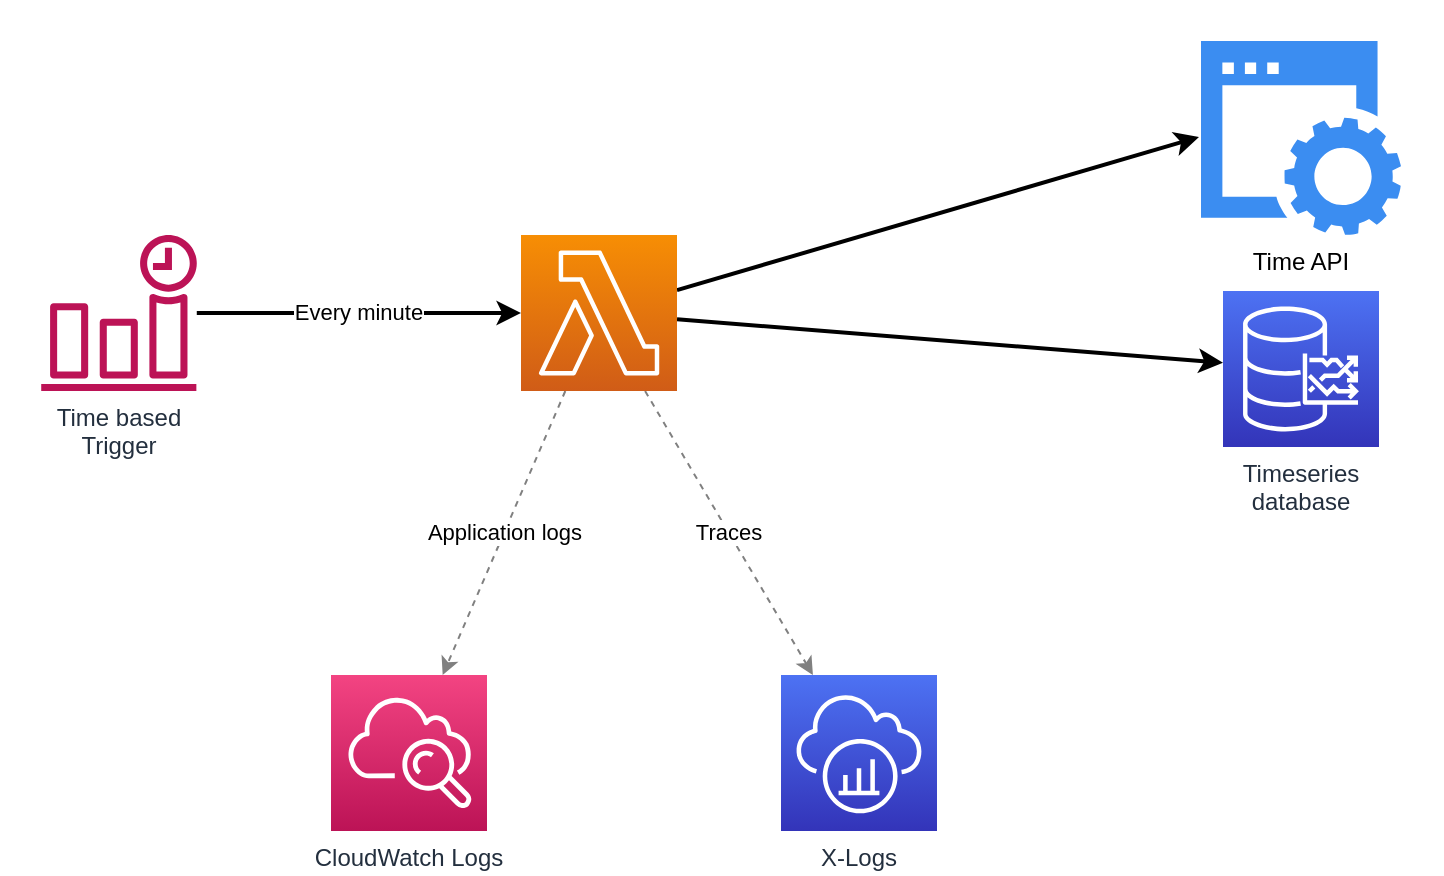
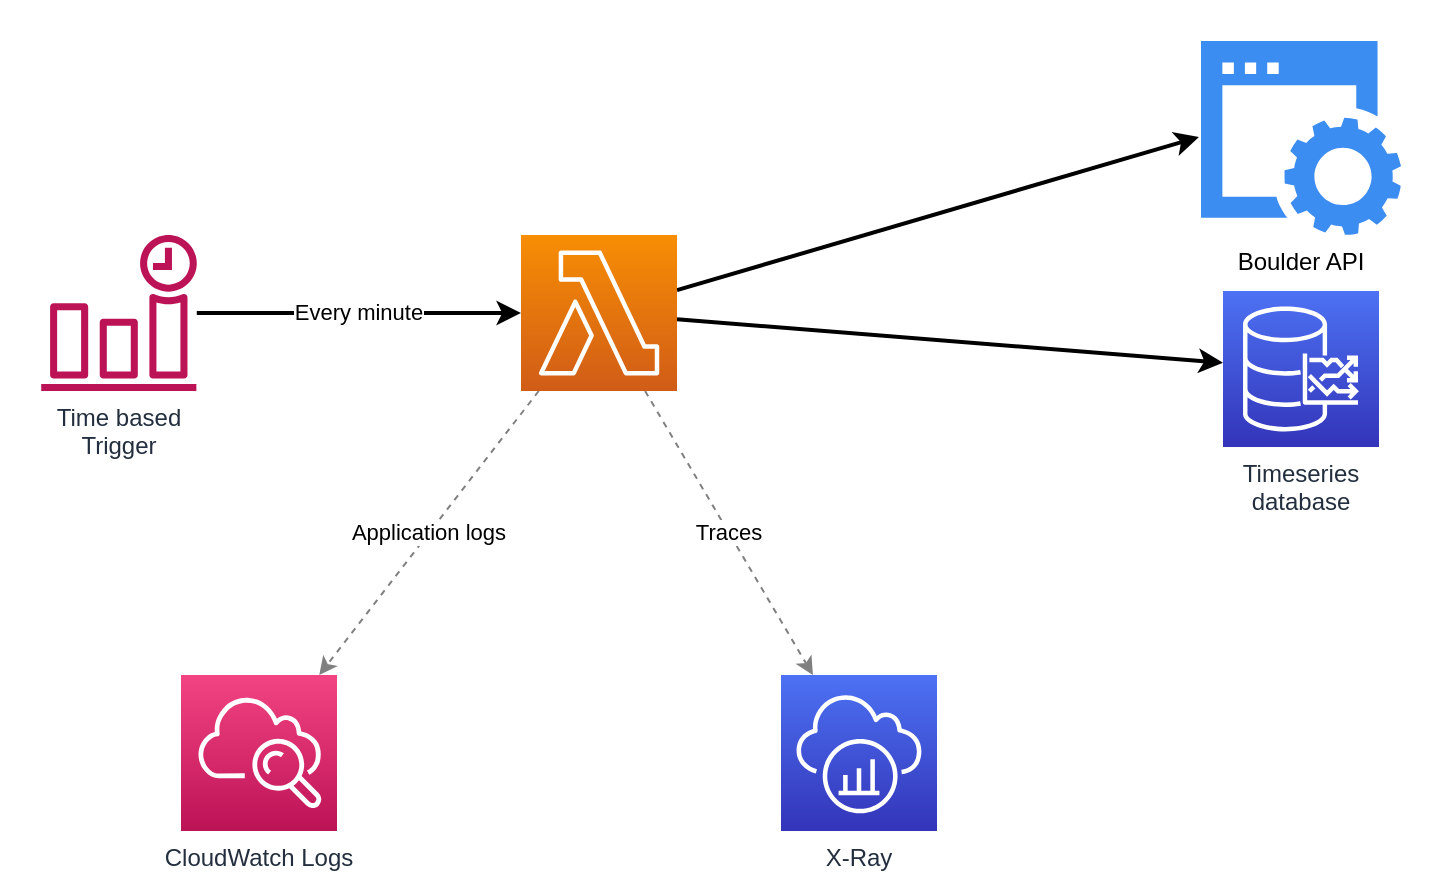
  <mxCell id="0" />
  <mxCell id="1" parent="0" />
  <mxCell id="2" style="rounded=0;orthogonalLoop=1;jettySize=auto;html=1;entryX=-0.01;entryY=0.495;entryDx=0;entryDy=0;entryPerimeter=0;strokeWidth=2;" edge="1" parent="1" source="6" target="11"><mxGeometry relative="1" as="geometry" /></mxCell>
  <mxCell id="3" style="edgeStyle=none;rounded=0;orthogonalLoop=1;jettySize=auto;html=1;strokeWidth=2;" edge="1" parent="1" source="6" target="10"><mxGeometry relative="1" as="geometry" /></mxCell>
  <mxCell id="4" value="Application logs" style="edgeStyle=none;rounded=0;orthogonalLoop=1;jettySize=auto;html=1;dashed=1;strokeColor=#808080;" edge="1" parent="1" source="6" target="7"><mxGeometry relative="1" as="geometry" /></mxCell>
  <mxCell id="5" value="Traces" style="edgeStyle=none;rounded=0;orthogonalLoop=1;jettySize=auto;html=1;dashed=1;strokeColor=#808080;" edge="1" parent="1" source="6" target="12"><mxGeometry relative="1" as="geometry" /></mxCell>
  <mxCell id="6" value="" style="outlineConnect=0;fontColor=#232F3E;gradientColor=#F78E04;gradientDirection=north;fillColor=#D05C17;strokeColor=#ffffff;dashed=0;verticalLabelPosition=bottom;verticalAlign=top;align=center;html=1;fontSize=12;fontStyle=0;aspect=fixed;shape=mxgraph.aws4.resourceIcon;resIcon=mxgraph.aws4.lambda;" vertex="1" parent="1"><mxGeometry x="260" y="117" width="78" height="78" as="geometry" /></mxCell>
- <mxCell id="7" value="CloudWatch Logs" style="outlineConnect=0;fontColor=#232F3E;gradientColor=#F34482;gradientDirection=north;fillColor=#BC1356;strokeColor=#ffffff;dashed=0;verticalLabelPosition=bottom;verticalAlign=top;align=center;html=1;fontSize=12;fontStyle=0;aspect=fixed;shape=mxgraph.aws4.resourceIcon;resIcon=mxgraph.aws4.cloudwatch;" vertex="1" parent="1"><mxGeometry x="165" y="337" width="78" height="78" as="geometry" /></mxCell>
+ <mxCell id="7" value="CloudWatch Logs" style="outlineConnect=0;fontColor=#232F3E;gradientColor=#F34482;gradientDirection=north;fillColor=#BC1356;strokeColor=#ffffff;dashed=0;verticalLabelPosition=bottom;verticalAlign=top;align=center;html=1;fontSize=12;fontStyle=0;aspect=fixed;shape=mxgraph.aws4.resourceIcon;resIcon=mxgraph.aws4.cloudwatch;" vertex="1" parent="1"><mxGeometry x="90" y="337" width="78" height="78" as="geometry" /></mxCell>
  <mxCell id="8" value="Every minute" style="edgeStyle=orthogonalEdgeStyle;rounded=0;orthogonalLoop=1;jettySize=auto;html=1;strokeWidth=2;" edge="1" parent="1" source="9" target="6"><mxGeometry relative="1" as="geometry" /></mxCell>
  <mxCell id="9" value="Time based&lt;br&gt;Trigger" style="outlineConnect=0;fontColor=#232F3E;gradientColor=none;fillColor=#BC1356;strokeColor=none;dashed=0;verticalLabelPosition=bottom;verticalAlign=top;align=center;html=1;fontSize=12;fontStyle=0;aspect=fixed;pointerEvents=1;shape=mxgraph.aws4.event_time_based;" vertex="1" parent="1"><mxGeometry x="20" y="117" width="78" height="78" as="geometry" /></mxCell>
  <mxCell id="10" value="Timeseries&lt;br&gt;database" style="outlineConnect=0;fontColor=#232F3E;gradientColor=#4D72F3;gradientDirection=north;fillColor=#3334B9;strokeColor=#ffffff;dashed=0;verticalLabelPosition=bottom;verticalAlign=top;align=center;html=1;fontSize=12;fontStyle=0;aspect=fixed;shape=mxgraph.aws4.resourceIcon;resIcon=mxgraph.aws4.timestream;" vertex="1" parent="1"><mxGeometry x="611" y="145" width="78" height="78" as="geometry" /></mxCell>
- <mxCell id="11" value="Time API" style="html=1;aspect=fixed;strokeColor=none;shadow=0;align=center;verticalAlign=top;fillColor=#3B8DF1;shape=mxgraph.gcp2.website;labelPosition=center;verticalLabelPosition=bottom;" vertex="1" parent="1"><mxGeometry x="600" y="20" width="100" height="97" as="geometry" /></mxCell>
- <mxCell id="12" value="X-Logs" style="outlineConnect=0;fontColor=#232F3E;gradientColor=#4D72F3;gradientDirection=north;fillColor=#3334B9;strokeColor=#ffffff;dashed=0;verticalLabelPosition=bottom;verticalAlign=top;align=center;html=1;fontSize=12;fontStyle=0;aspect=fixed;shape=mxgraph.aws4.resourceIcon;resIcon=mxgraph.aws4.xray;" vertex="1" parent="1"><mxGeometry x="390" y="337" width="78" height="78" as="geometry" /></mxCell>
+ <mxCell id="11" value="Boulder API" style="html=1;aspect=fixed;strokeColor=none;shadow=0;align=center;verticalAlign=top;fillColor=#3B8DF1;shape=mxgraph.gcp2.website;labelPosition=center;verticalLabelPosition=bottom;" vertex="1" parent="1"><mxGeometry x="600" y="20" width="100" height="97" as="geometry" /></mxCell>
+ <mxCell id="12" value="X-Ray" style="outlineConnect=0;fontColor=#232F3E;gradientColor=#4D72F3;gradientDirection=north;fillColor=#3334B9;strokeColor=#ffffff;dashed=0;verticalLabelPosition=bottom;verticalAlign=top;align=center;html=1;fontSize=12;fontStyle=0;aspect=fixed;shape=mxgraph.aws4.resourceIcon;resIcon=mxgraph.aws4.xray;" vertex="1" parent="1"><mxGeometry x="390" y="337" width="78" height="78" as="geometry" /></mxCell>
